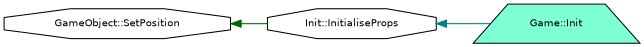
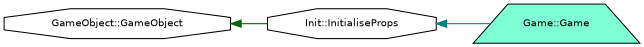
  digraph {
    rankdir=LR
    node [color=black fillcolor=white fontname=Helvetica fontsize=10 shape=octagon style=filled]
    edge [dir=back fontname=Helvetica fontsize=10 labelfontname=Helvetica labelfontsize=10 style=solid]
-   n1 [fontcolor=black height=0.2 label="GameObject::SetPosition" width=0.4]
+   n1 [fontcolor=black height=0.2 label="GameObject::GameObject" width=0.4]
    n2 [height=0.2 label="Init::InitialiseProps" width=0.4]
-   n3 [fillcolor=aquamarine height=0.2 label="Game::Init" shape=trapezium width=0.4]
+   n3 [fillcolor=aquamarine height=0.2 label="Game::Game" shape=trapezium width=0.4]
    n1 -> n2 [color=darkgreen]
    n2 -> n3 [color=teal]
  }
